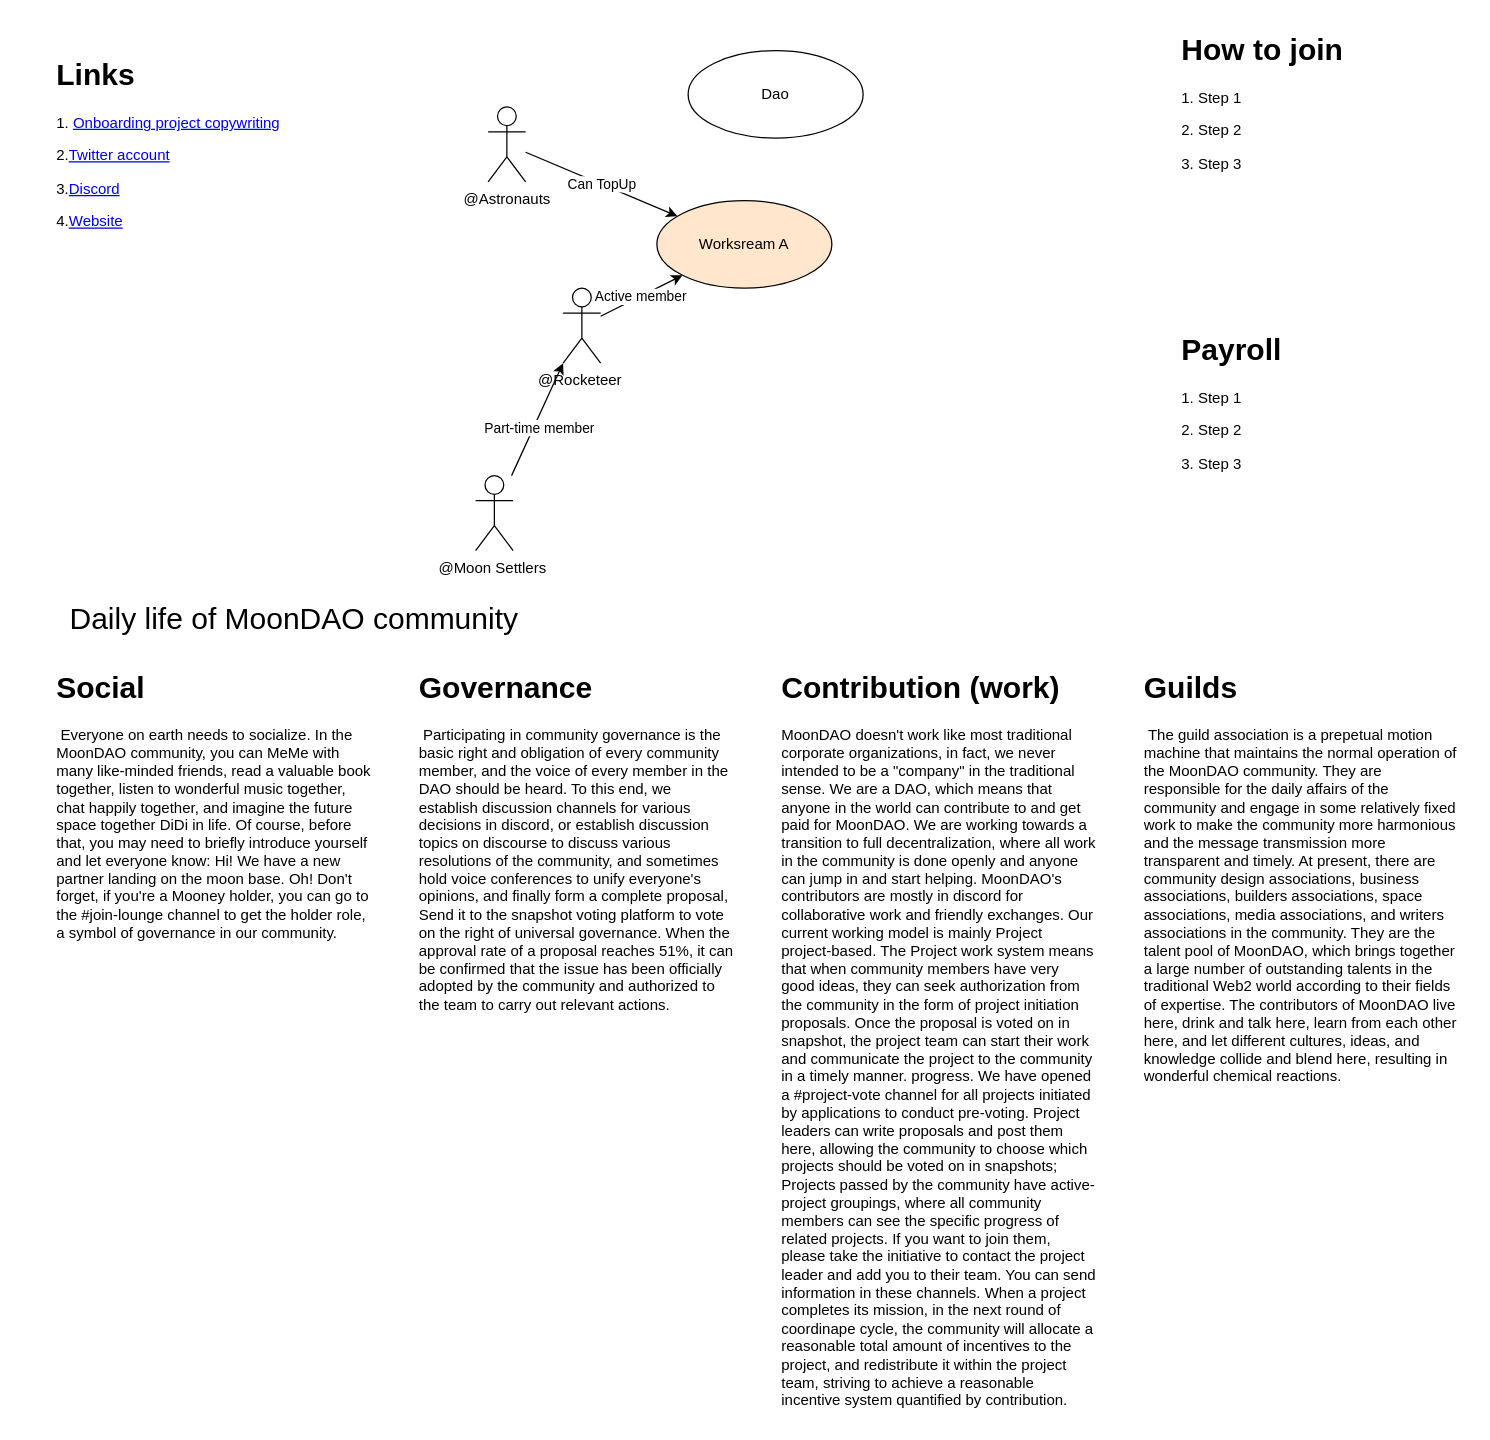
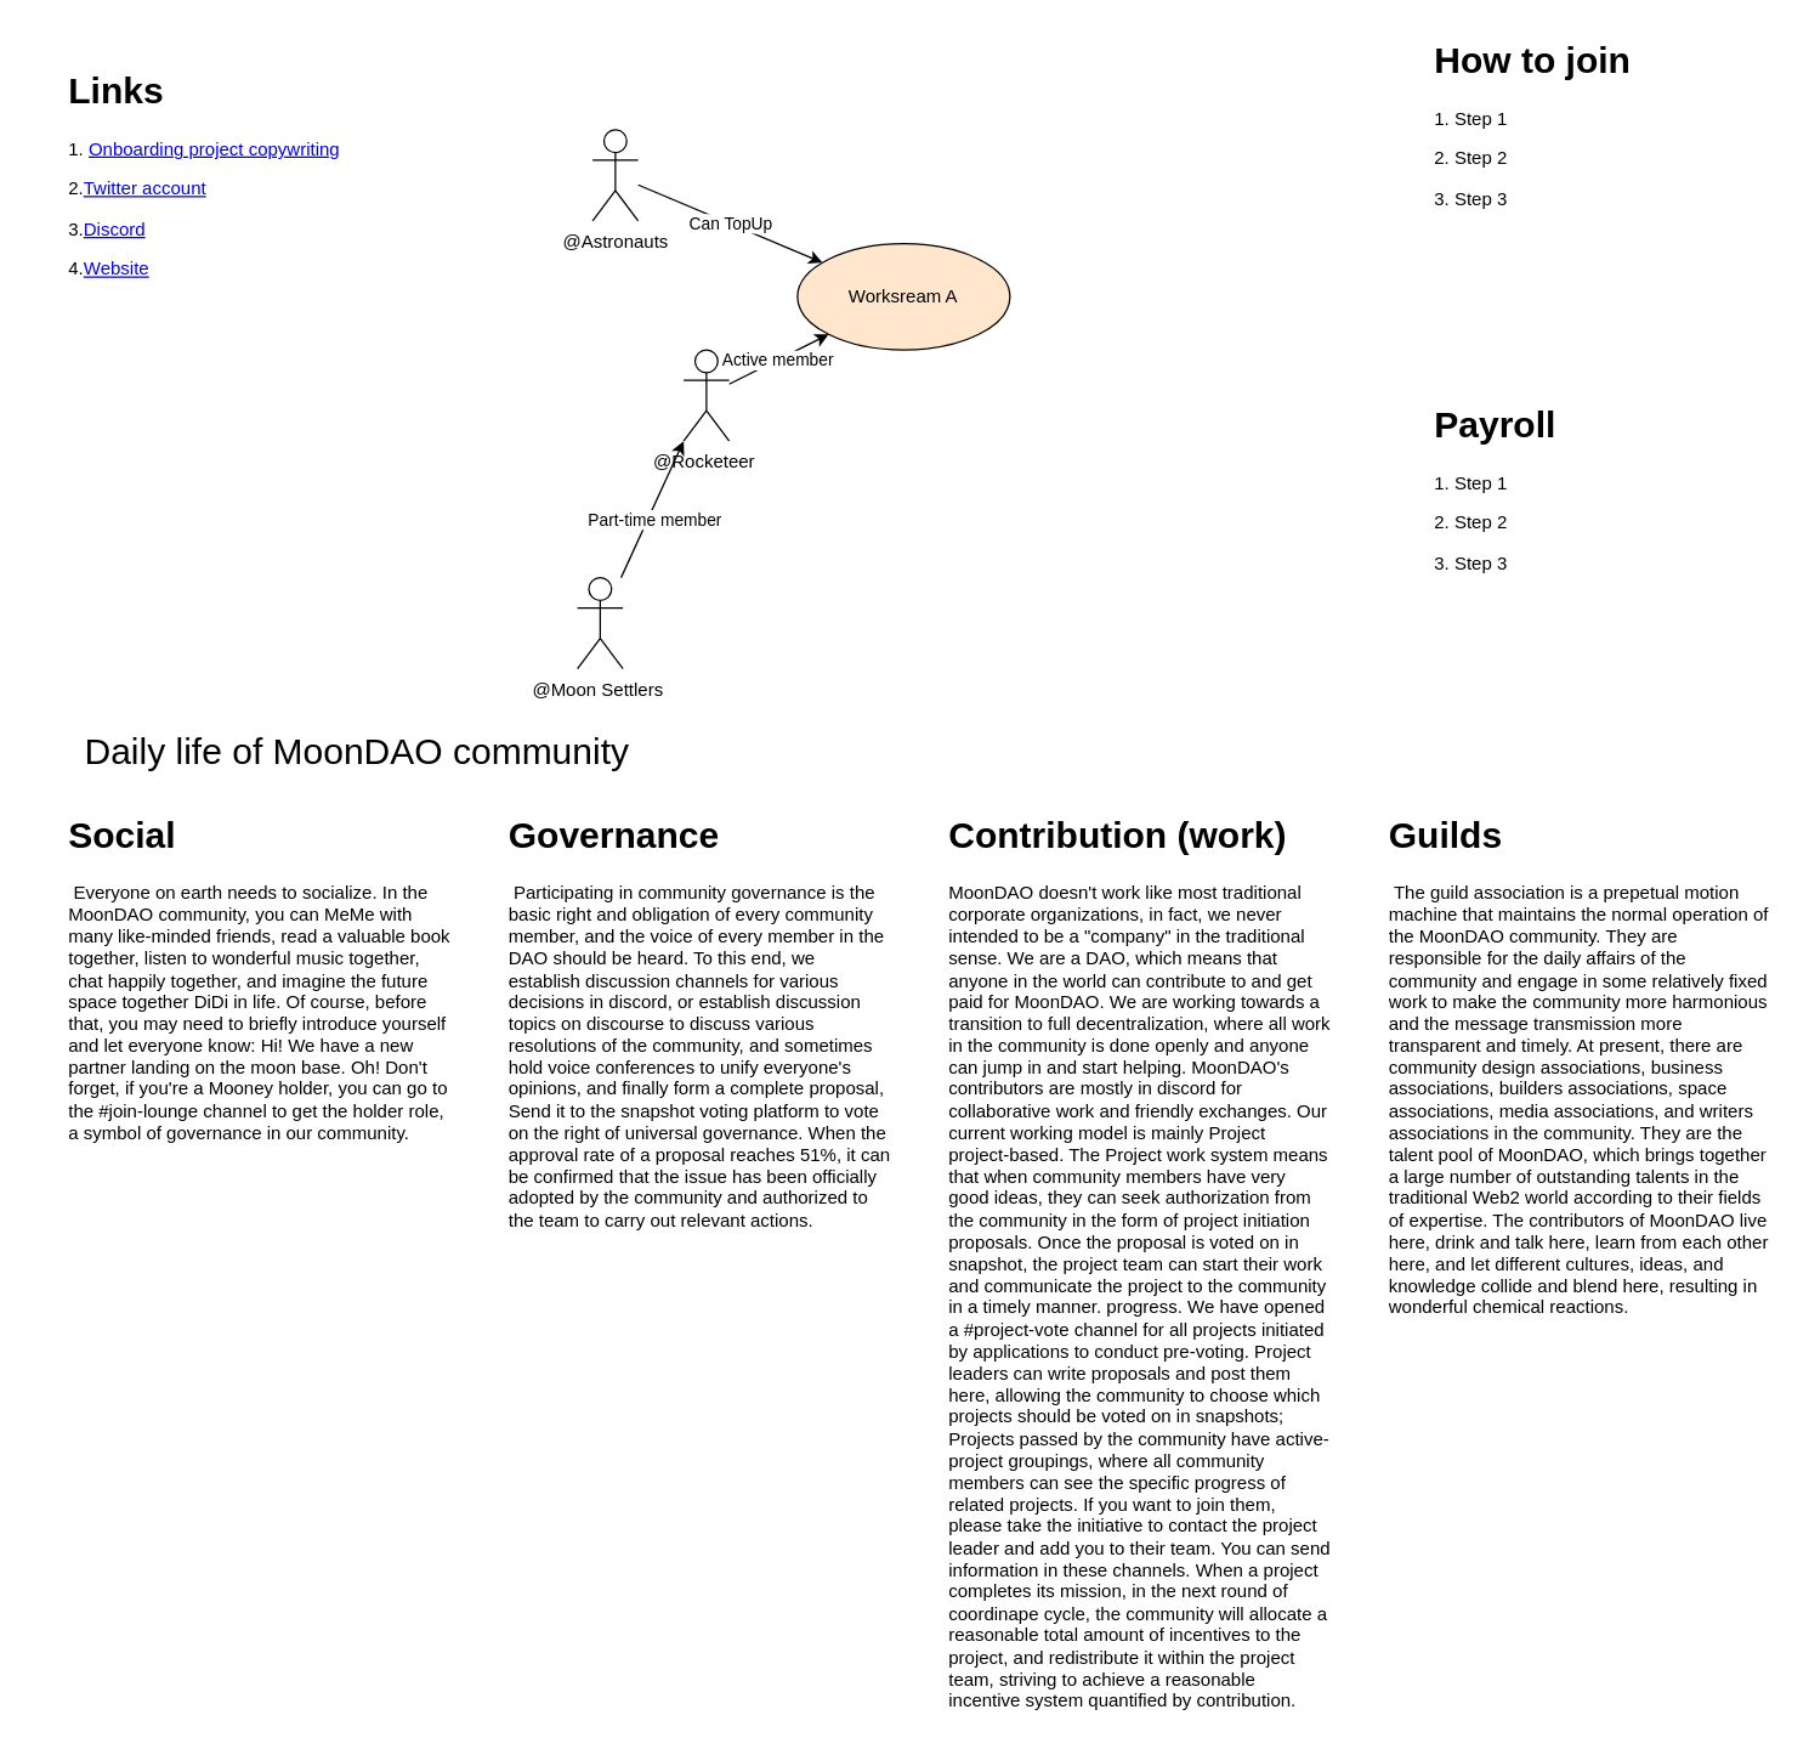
  <mxCell id="0" />
  <mxCell id="1" parent="0" />
  <mxCell id="2" value="&lt;h1&gt;Links&lt;/h1&gt;&lt;p&gt;1. &lt;a href=&quot;https://docs.google.com/document/d/1-CFz5qIFkGV5eYsiRan5y49yKIS5MN0qeMBizcvfIA0/edit&quot;&gt;Onboarding project copywriting&lt;/a&gt;&lt;/p&gt;&lt;p&gt;2.&lt;a href=&quot;https://twitter.com/OfficialMoonDAO&quot;&gt;Twitter account&lt;/a&gt;&lt;/p&gt;&lt;p&gt;3.&lt;a href=&quot;http://discord.gg/5nAu7K9aES&quot;&gt;Discord&lt;/a&gt;&lt;/p&gt;&lt;p&gt;4.&lt;a href=&quot;https://moondao.com&quot;&gt;Website&lt;/a&gt;&lt;/p&gt;" style="text;html=1;strokeColor=none;fillColor=none;spacing=5;spacingTop=-20;whiteSpace=wrap;overflow=hidden;rounded=0;" vertex="1" parent="1"><mxGeometry x="40" y="40" width="210" height="150" as="geometry" /></mxCell>
  <mxCell id="3" style="edgeStyle=none;html=1;entryX=0;entryY=1;entryDx=0;entryDy=0;entryPerimeter=0;" edge="1" parent="1" source="5" target="13"><mxGeometry relative="1" as="geometry" /></mxCell>
  <mxCell id="4" value="Part-time member" style="edgeLabel;html=1;align=center;verticalAlign=middle;resizable=0;points=[];" vertex="1" connectable="0" parent="3"><mxGeometry x="-0.13" y="-4" relative="1" as="geometry"><mxPoint y="-1" as="offset" /></mxGeometry></mxCell>
  <mxCell id="5" value="&lt;span style=&quot;text-align: left&quot;&gt;@Moon Settlers&amp;nbsp;&lt;/span&gt;" style="shape=umlActor;verticalLabelPosition=bottom;verticalAlign=top;html=1;" vertex="1" parent="1"><mxGeometry x="380" y="380" width="30" height="60" as="geometry" /></mxCell>
  <mxCell id="6" value="Can TopUp" style="edgeStyle=none;html=1;" edge="1" parent="1" source="7" target="9"><mxGeometry relative="1" as="geometry" /></mxCell>
  <mxCell id="7" value="&lt;span style=&quot;text-align: left&quot;&gt;@Astronauts&lt;/span&gt;" style="shape=umlActor;verticalLabelPosition=bottom;verticalAlign=top;html=1;" vertex="1" parent="1"><mxGeometry x="390" y="85" width="30" height="60" as="geometry" /></mxCell>
- <mxCell id="8" value="Dao" style="ellipse;whiteSpace=wrap;html=1;" vertex="1" parent="1"><mxGeometry x="550" y="40" width="140" height="70" as="geometry" /></mxCell>
  <mxCell id="9" value="Worksream A" style="ellipse;whiteSpace=wrap;html=1;fillColor=#ffe6cc;" vertex="1" parent="1"><mxGeometry x="525" y="160" width="140" height="70" as="geometry" /></mxCell>
  <mxCell id="10" value="&lt;font style=&quot;font-size: 24px&quot;&gt;Daily life of MoonDAO community&lt;/font&gt;" style="text;html=1;strokeColor=none;fillColor=none;align=center;verticalAlign=middle;whiteSpace=wrap;rounded=0;" vertex="1" parent="1"><mxGeometry x="20" y="480" width="430" height="30" as="geometry" /></mxCell>
  <mxCell id="11" style="edgeStyle=none;html=1;" edge="1" parent="1" source="13" target="9"><mxGeometry relative="1" as="geometry" /></mxCell>
  <mxCell id="12" value="Active member" style="edgeLabel;html=1;align=center;verticalAlign=middle;resizable=0;points=[];" vertex="1" connectable="0" parent="11"><mxGeometry x="-0.034" relative="1" as="geometry"><mxPoint as="offset" /></mxGeometry></mxCell>
  <mxCell id="13" value="&lt;span style=&quot;text-align: left&quot;&gt;@Rocketeer&amp;nbsp;&lt;/span&gt;" style="shape=umlActor;verticalLabelPosition=bottom;verticalAlign=top;html=1;" vertex="1" parent="1"><mxGeometry x="450" y="230" width="30" height="60" as="geometry" /></mxCell>
  <mxCell id="14" value="&lt;h1&gt;How to join&lt;/h1&gt;&lt;p&gt;1. Step 1&lt;/p&gt;&lt;p&gt;2. Step 2&lt;/p&gt;&lt;p&gt;3. Step 3&lt;/p&gt;" style="text;html=1;strokeColor=none;fillColor=none;spacing=5;spacingTop=-20;whiteSpace=wrap;overflow=hidden;rounded=0;" vertex="1" parent="1"><mxGeometry x="940" y="20" width="210" height="150" as="geometry" /></mxCell>
  <mxCell id="15" value="&lt;h1&gt;Payroll&lt;/h1&gt;&lt;p&gt;1. Step 1&lt;/p&gt;&lt;p&gt;2. Step 2&lt;/p&gt;&lt;p&gt;3. Step 3&lt;/p&gt;" style="text;html=1;strokeColor=none;fillColor=none;spacing=5;spacingTop=-20;whiteSpace=wrap;overflow=hidden;rounded=0;" vertex="1" parent="1"><mxGeometry x="940" y="260" width="210" height="150" as="geometry" /></mxCell>
  <mxCell id="16" value="&lt;h1&gt;Social&lt;/h1&gt;&lt;p&gt;&amp;nbsp;Everyone on earth needs to socialize. In the MoonDAO community, you can MeMe with many like-minded friends, read a valuable book together, listen to wonderful music together, chat happily together, and imagine the future space together DiDi in life. Of course, before that, you may need to briefly introduce yourself and let everyone know: Hi! We have a new partner landing on the moon base. Oh! Don't forget, if you're a Mooney holder, you can go to the #join-lounge channel to get the holder role, a symbol of governance in our community.&lt;/p&gt;" style="text;html=1;strokeColor=none;fillColor=none;spacing=5;spacingTop=-20;whiteSpace=wrap;overflow=hidden;rounded=0;" vertex="1" parent="1"><mxGeometry x="40" y="530" width="260" height="600" as="geometry" /></mxCell>
  <mxCell id="17" value="&lt;h1&gt;Governance&lt;/h1&gt;&lt;p&gt;&amp;nbsp;Participating in community governance is the basic right and obligation of every community member, and the voice of every member in the DAO should be heard. To this end, we establish discussion channels for various decisions in discord, or establish discussion topics on discourse to discuss various resolutions of the community, and sometimes hold voice conferences to unify everyone's opinions, and finally form a complete proposal, Send it to the snapshot voting platform to vote on the right of universal governance. When the approval rate of a proposal reaches 51%, it can be confirmed that the issue has been officially adopted by the community and authorized to the team to carry out relevant actions.&lt;/p&gt;" style="text;html=1;strokeColor=none;fillColor=none;spacing=5;spacingTop=-20;whiteSpace=wrap;overflow=hidden;rounded=0;" vertex="1" parent="1"><mxGeometry x="330" y="530" width="260" height="600" as="geometry" /></mxCell>
  <mxCell id="18" value="&lt;h1&gt;Contribution (work)&lt;/h1&gt;&lt;p&gt;MoonDAO doesn't work like most traditional corporate organizations, in fact, we never intended to be a &quot;company&quot; in the traditional sense. We are a DAO, which means that anyone in the world can contribute to and get paid for MoonDAO. We are working towards a transition to full decentralization, where all work in the community is done openly and anyone can jump in and start helping. MoonDAO's contributors are mostly in discord for collaborative work and friendly exchanges. Our current working model is mainly Project project-based. The Project work system means that when community members have very good ideas, they can seek authorization from the community in the form of project initiation proposals. Once the proposal is voted on in snapshot, the project team can start their work and communicate the project to the community in a timely manner. progress. We have opened a #project-vote channel for all projects initiated by applications to conduct pre-voting. Project leaders can write proposals and post them here, allowing the community to choose which projects should be voted on in snapshots; Projects passed by the community have active-project groupings, where all community members can see the specific progress of related projects. If you want to join them, please take the initiative to contact the project leader and add you to their team. You can send information in these channels. When a project completes its mission, in the next round of coordinape cycle, the community will allocate a reasonable total amount of incentives to the project, and redistribute it within the project team, striving to achieve a reasonable incentive system quantified by contribution.&lt;/p&gt;" style="text;html=1;strokeColor=none;fillColor=none;spacing=5;spacingTop=-20;whiteSpace=wrap;overflow=hidden;rounded=0;" vertex="1" parent="1"><mxGeometry x="620" y="530" width="260" height="600" as="geometry" /></mxCell>
  <mxCell id="19" value="&lt;h1&gt;Guilds&lt;/h1&gt;&lt;p&gt;&amp;nbsp;The guild association is a prepetual motion machine that maintains the normal operation of the MoonDAO community. They are responsible for the daily affairs of the community and engage in some relatively fixed work to make the community more harmonious and the message transmission more transparent and timely. At present, there are community design associations, business associations, builders associations, space associations, media associations, and writers associations in the community. They are the talent pool of MoonDAO, which brings together a large number of outstanding talents in the traditional Web2 world according to their fields of expertise. The contributors of MoonDAO live here, drink and talk here, learn from each other here, and let different cultures, ideas, and knowledge collide and blend here, resulting in wonderful chemical reactions.&lt;/p&gt;" style="text;html=1;strokeColor=none;fillColor=none;spacing=5;spacingTop=-20;whiteSpace=wrap;overflow=hidden;rounded=0;" vertex="1" parent="1"><mxGeometry x="910" y="530" width="260" height="600" as="geometry" /></mxCell>
